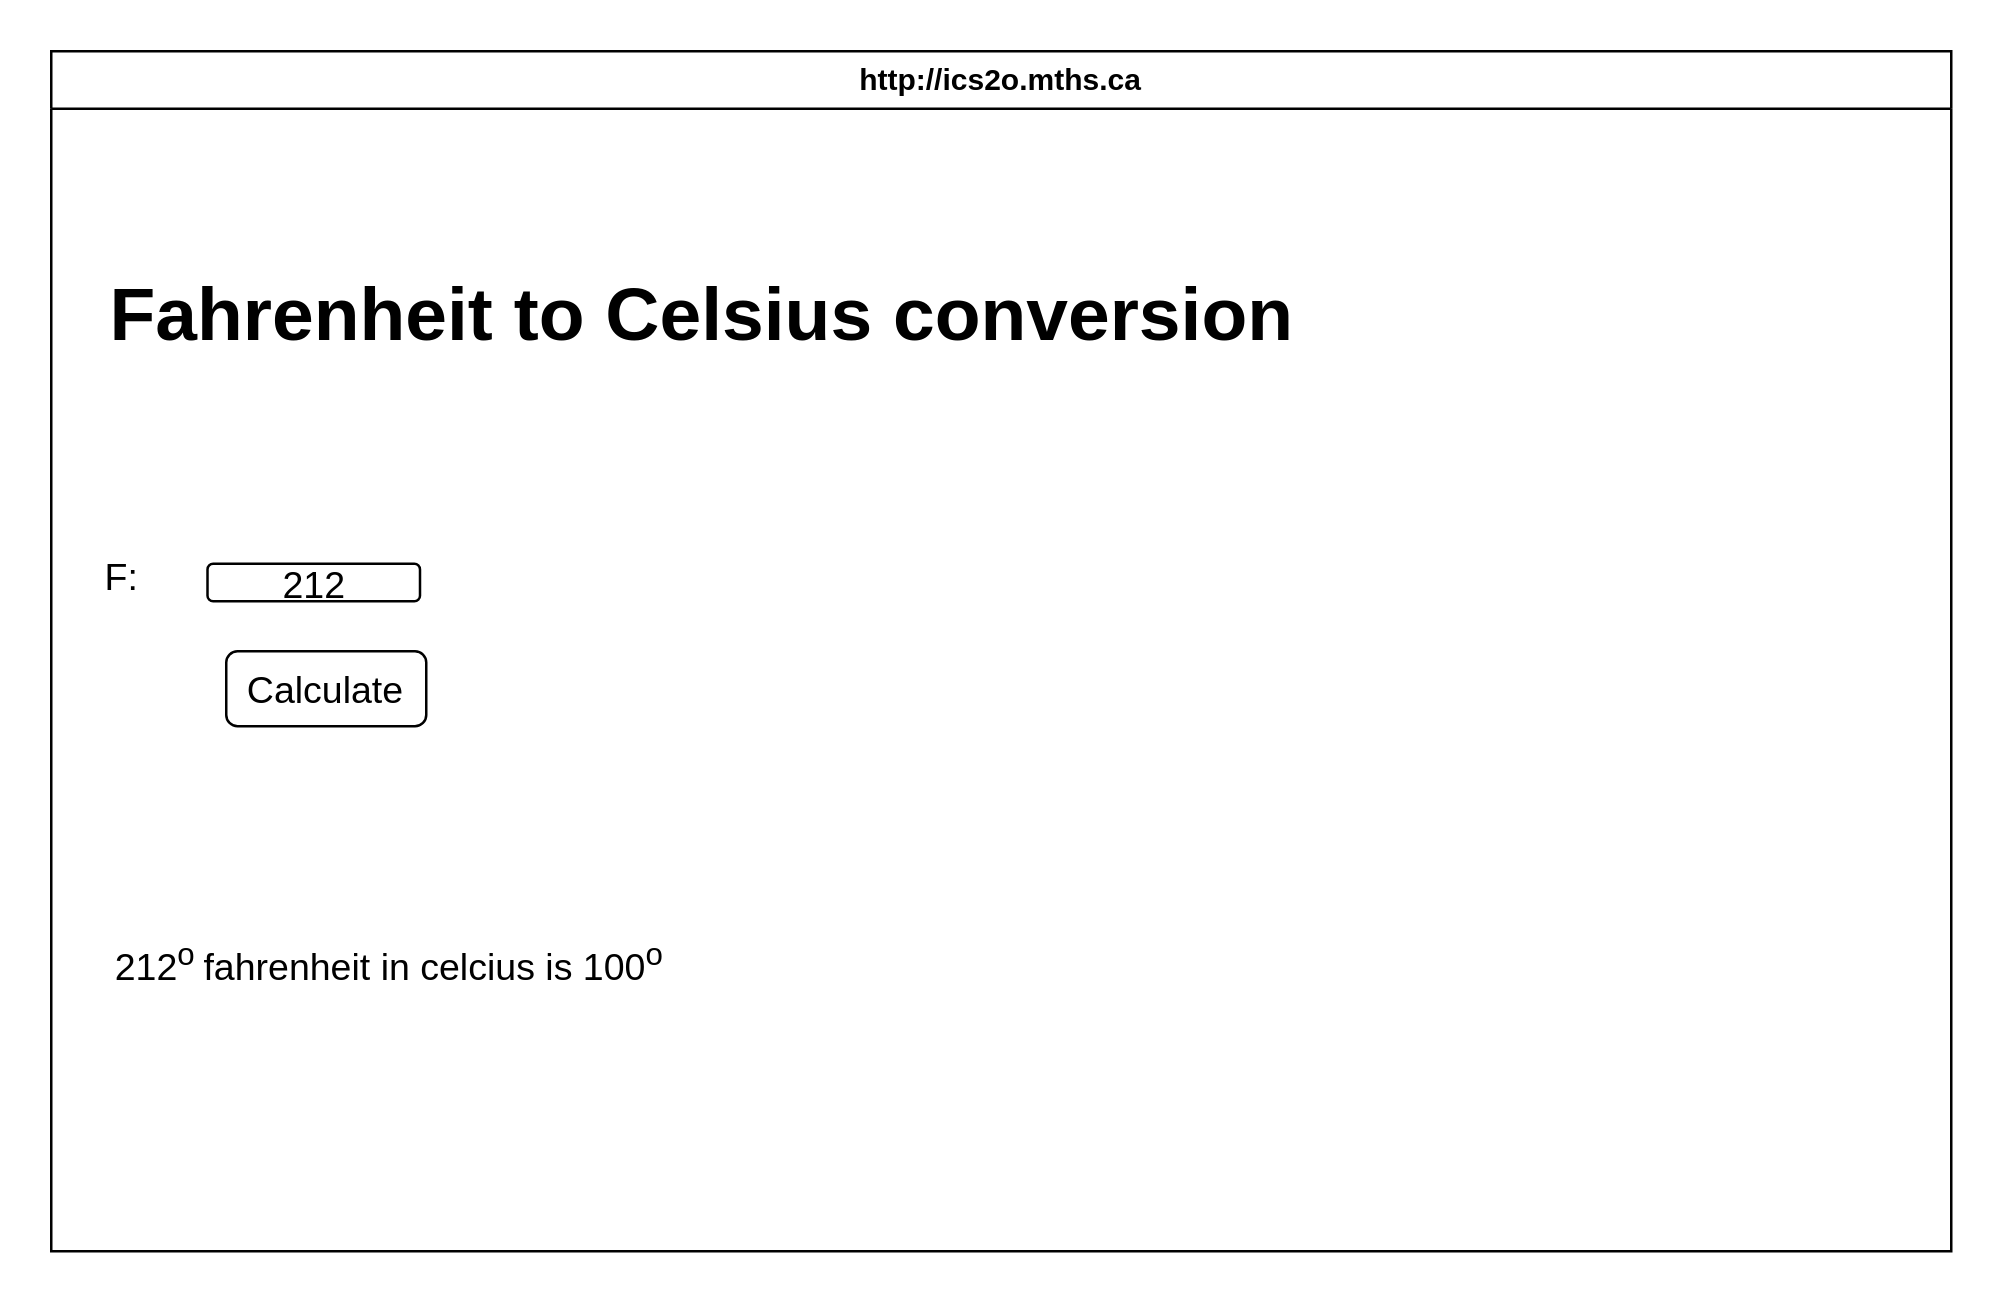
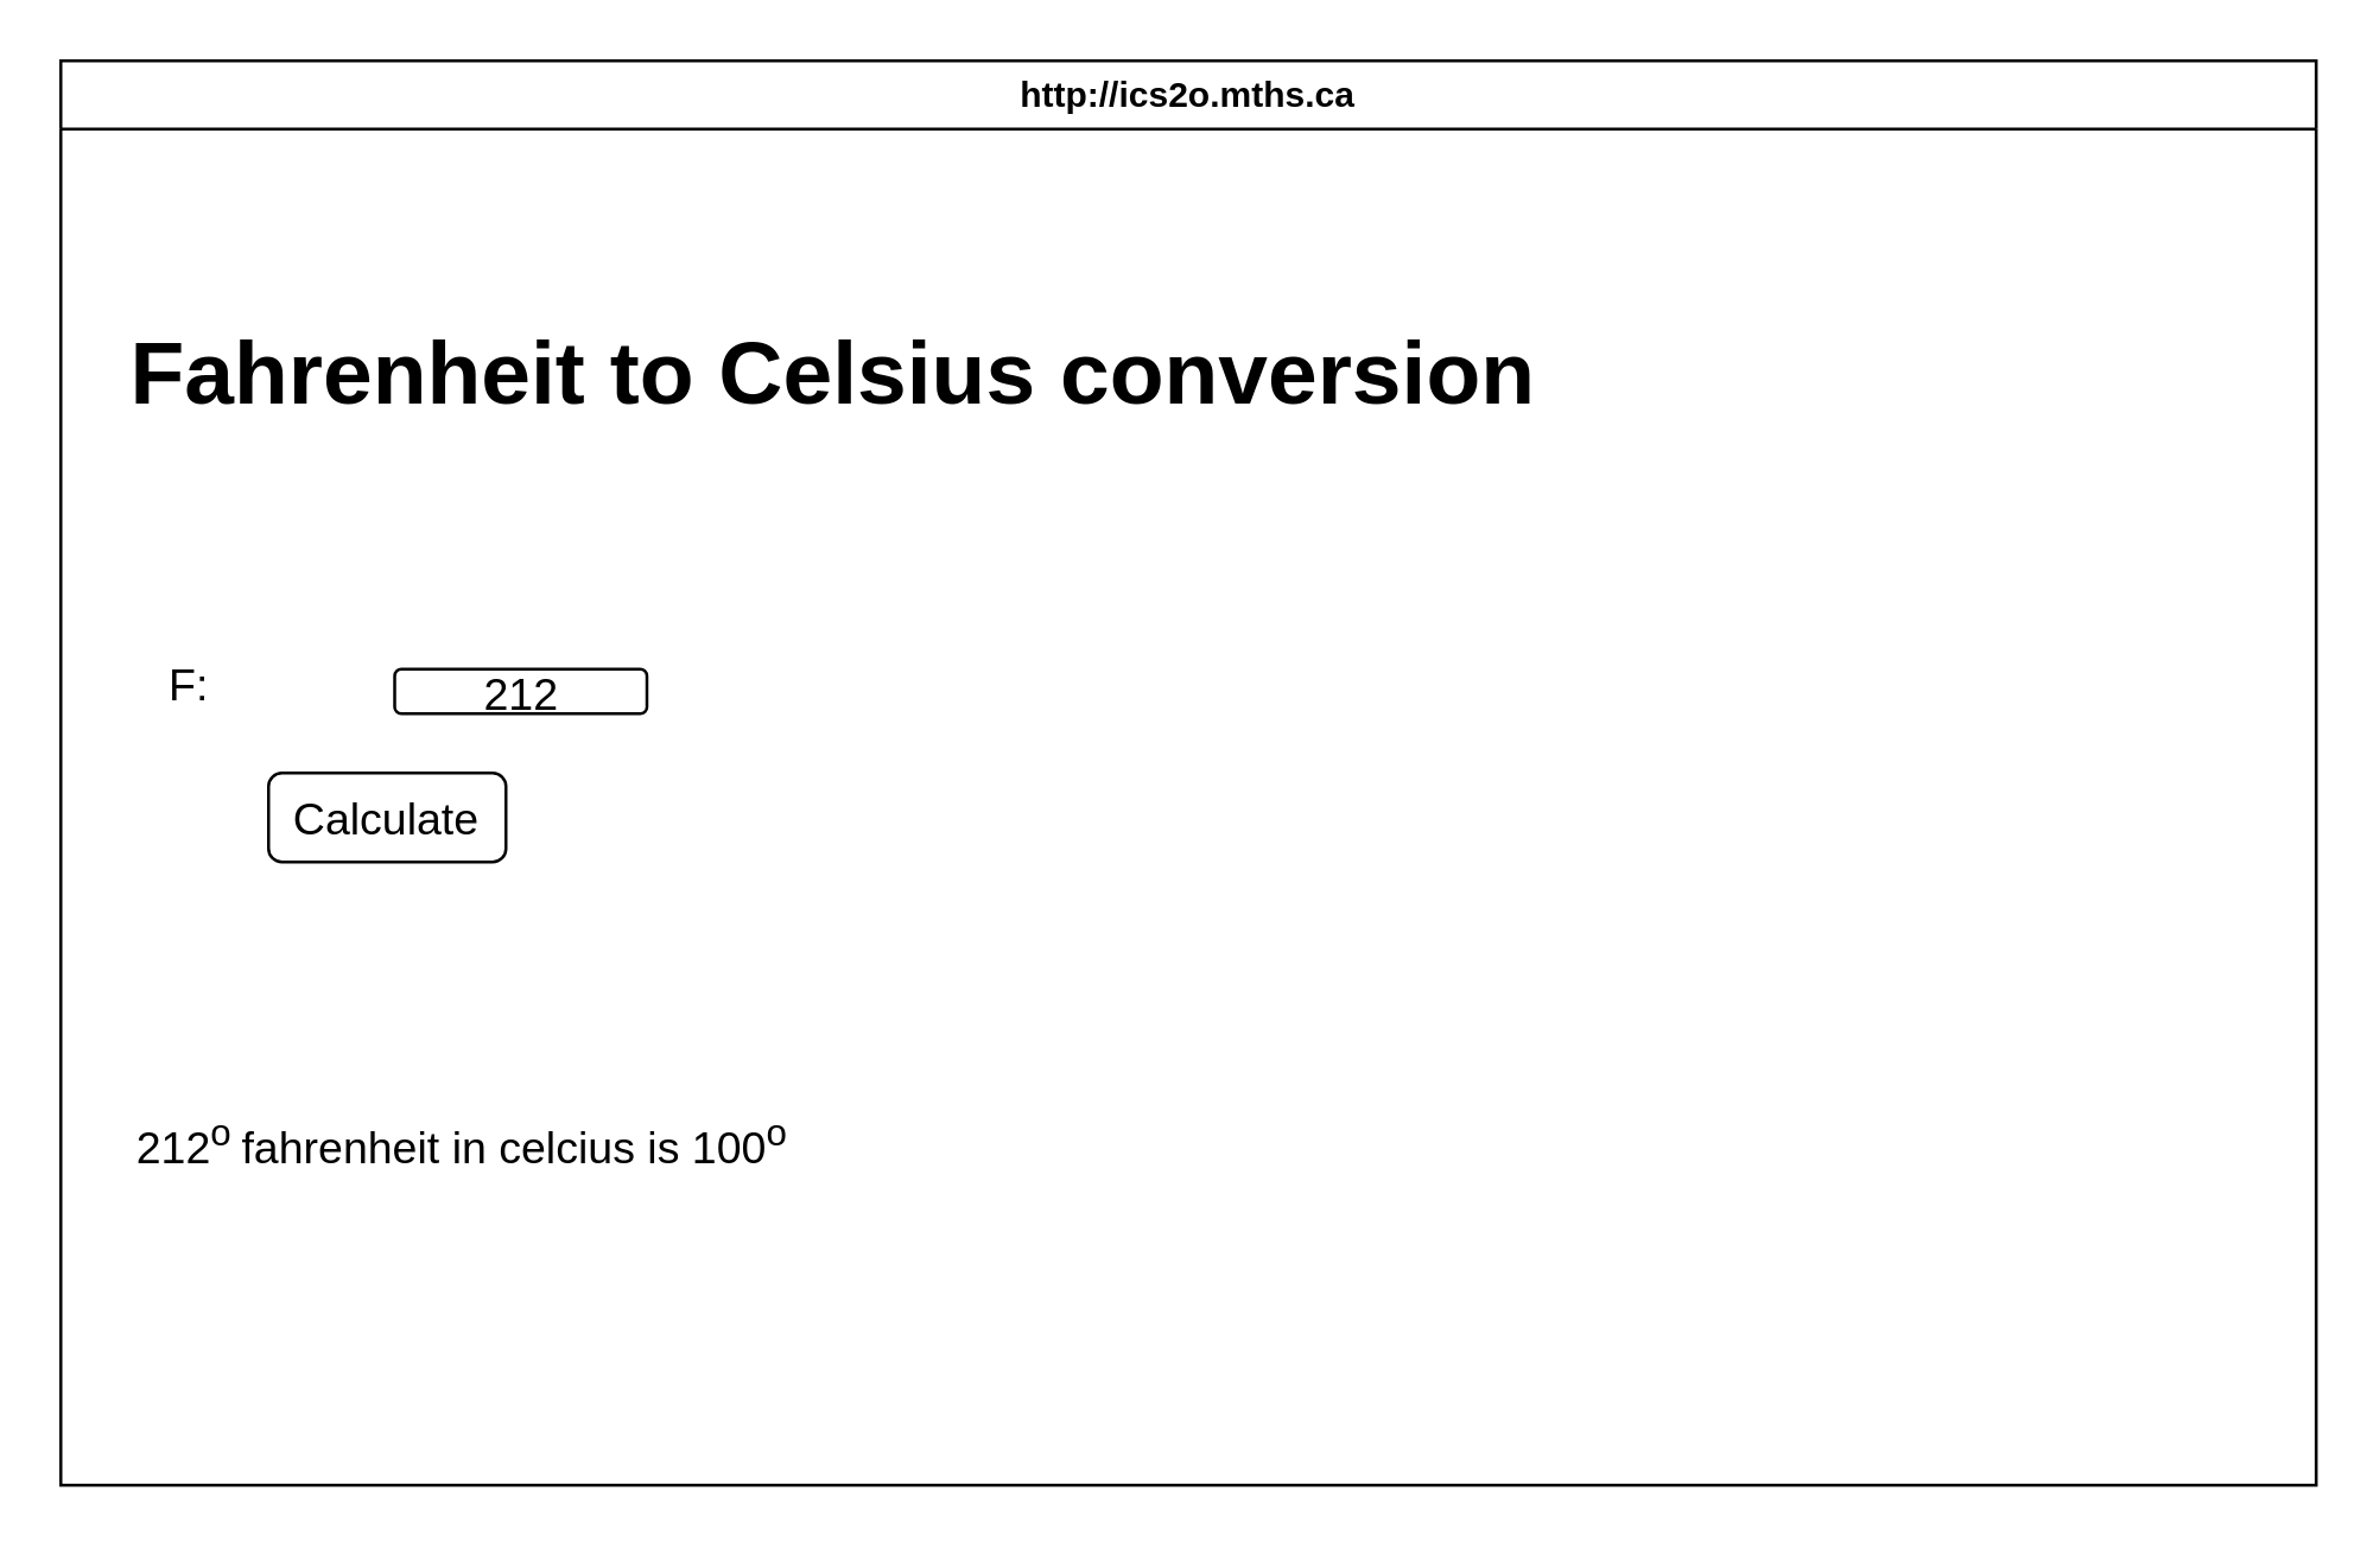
  <mxCell id="0" />
  <mxCell id="1" parent="0" />
  <mxCell id="2" value="http://ics2o.mths.ca" style="swimlane;whiteSpace=wrap;html=1;" parent="1" vertex="1"><mxGeometry y="20" width="760" height="480" as="geometry" x="20" /></mxCell>
  <mxCell id="3" value="&lt;h1&gt;Fahrenheit to Celsius conversion&lt;/h1&gt;" style="text;html=1;align=center;verticalAlign=middle;resizable=0;points=[];autosize=1;strokeColor=none;fillColor=none;fontSize=15;" vertex="1" parent="2"><mxGeometry x="10" y="60" width="500" height="90" as="geometry" /></mxCell>
  <mxCell id="4" value="Calculate" style="rounded=1;whiteSpace=wrap;html=1;fontSize=15;" vertex="1" parent="2"><mxGeometry x="70" y="240" width="80" height="30" as="geometry" /></mxCell>
  <mxCell id="5" value="212&lt;sup&gt;o&amp;nbsp;&lt;/sup&gt;fahrenheit in celcius is 100&lt;sup&gt;o&lt;/sup&gt;" style="text;html=1;align=center;verticalAlign=middle;resizable=0;points=[];autosize=1;strokeColor=none;fillColor=none;fontSize=15;" vertex="1" parent="2"><mxGeometry x="15" y="345" width="240" height="40" as="geometry" /></mxCell>
- <mxCell id="6" value="212" style="rounded=1;whiteSpace=wrap;html=1;fontSize=15;" vertex="1" parent="1"><mxGeometry x="82.5" y="225" width="85" height="15" as="geometry" /></mxCell>
- <mxCell id="7" value="F:" style="text;html=1;align=center;verticalAlign=middle;resizable=0;points=[];autosize=1;strokeColor=none;fillColor=none;fontSize=15;" vertex="1" parent="1"><mxGeometry x="27.5" y="215" width="40" height="30" as="geometry" /></mxCell>
+ <mxCell id="6" value="212" style="rounded=1;whiteSpace=wrap;html=1;fontSize=15;" vertex="1" parent="1"><mxGeometry x="132.5" y="225" width="85" height="15" as="geometry" /></mxCell>
+ <mxCell id="7" value="F:" style="text;html=1;align=center;verticalAlign=middle;resizable=0;points=[];autosize=1;strokeColor=none;fillColor=none;fontSize=15;" vertex="1" parent="1"><mxGeometry x="42.5" y="215" width="40" height="30" as="geometry" /></mxCell>
